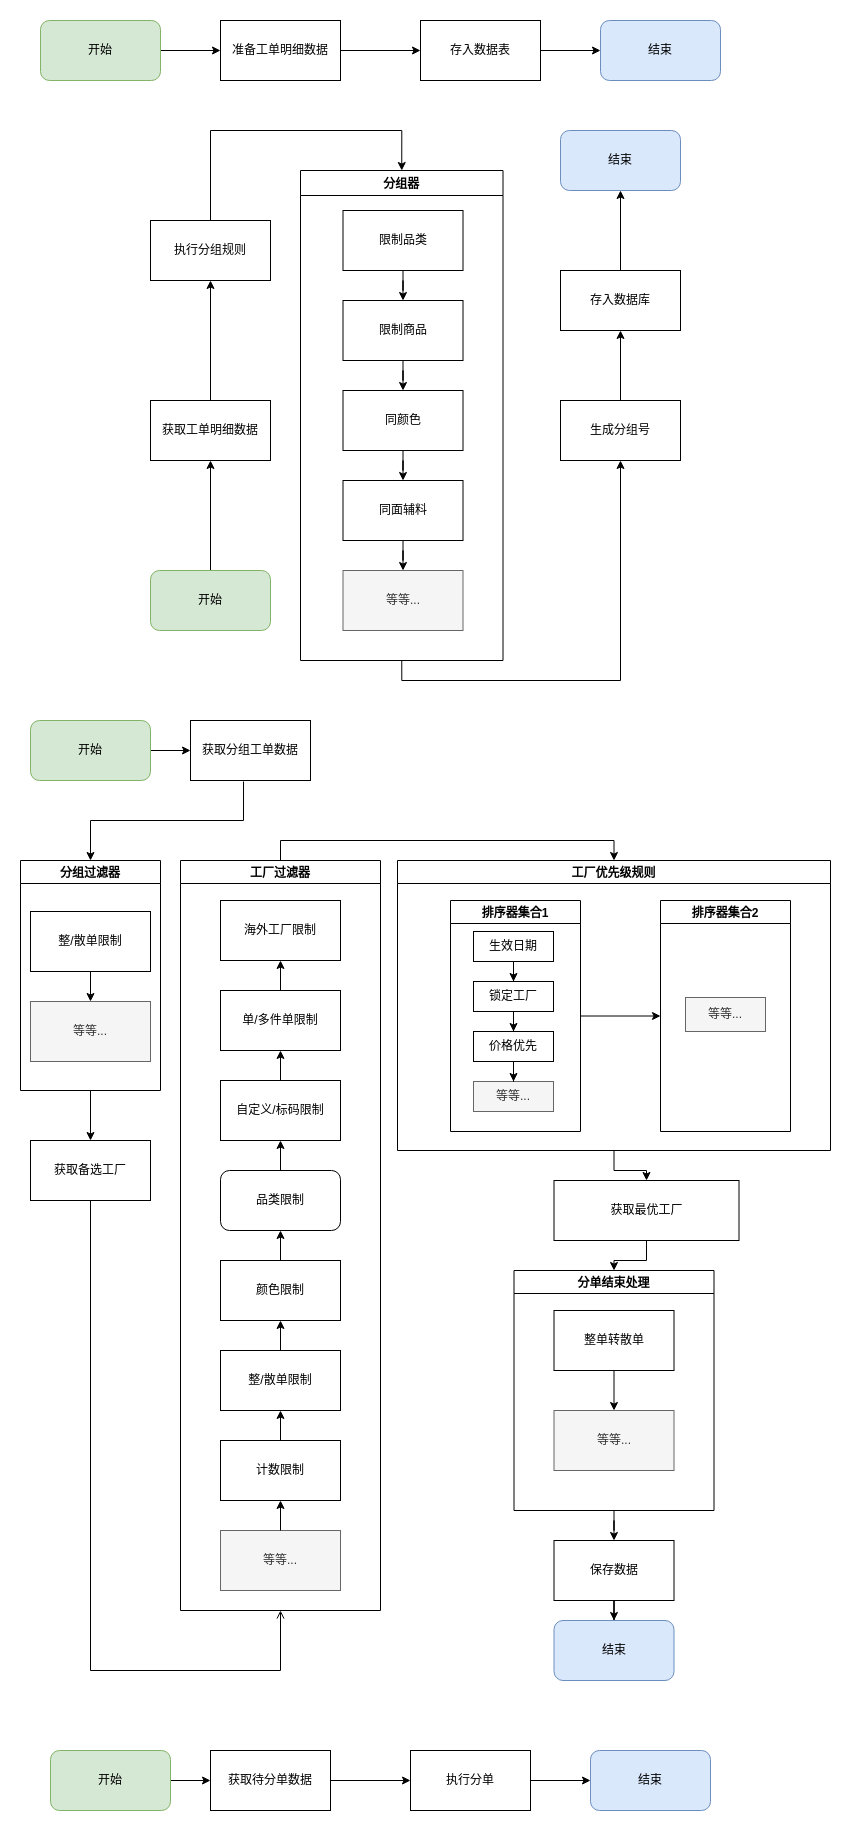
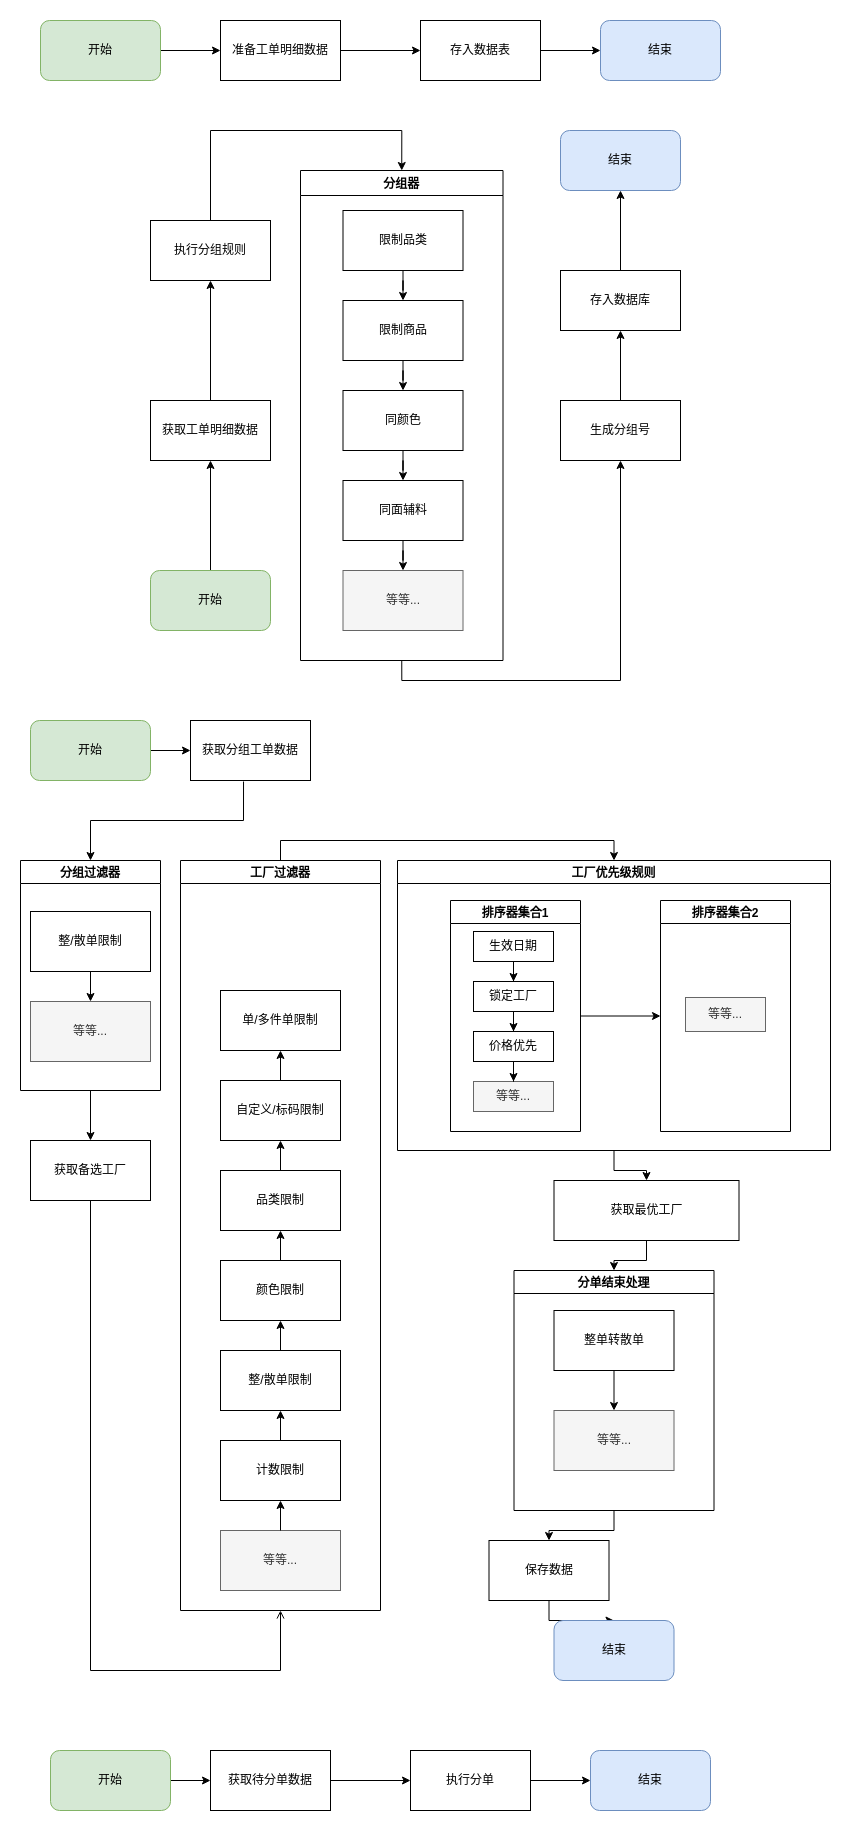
  <mxCell id="0" />
  <mxCell id="1" parent="0" />
  <mxCell id="2" value="" style="edgeStyle=orthogonalEdgeStyle;rounded=0;orthogonalLoop=1;jettySize=auto;html=1;" parent="1" source="3" target="5" edge="1"><mxGeometry relative="1" as="geometry" /></mxCell>
  <mxCell id="3" value="准备工单明细数据" style="rounded=0;whiteSpace=wrap;html=1;" parent="1" vertex="1"><mxGeometry x="220" y="20" width="120" height="60" as="geometry" /></mxCell>
  <mxCell id="4" value="" style="edgeStyle=orthogonalEdgeStyle;rounded=0;orthogonalLoop=1;jettySize=auto;html=1;" parent="1" source="5" target="8" edge="1"><mxGeometry relative="1" as="geometry" /></mxCell>
  <mxCell id="5" value="存入数据表" style="rounded=0;whiteSpace=wrap;html=1;" parent="1" vertex="1"><mxGeometry x="420" y="20" width="120" height="60" as="geometry" /></mxCell>
  <mxCell id="6" value="" style="edgeStyle=orthogonalEdgeStyle;rounded=0;orthogonalLoop=1;jettySize=auto;html=1;" parent="1" source="7" target="3" edge="1"><mxGeometry relative="1" as="geometry" /></mxCell>
  <mxCell id="7" value="开始" style="rounded=1;whiteSpace=wrap;html=1;fillColor=#d5e8d4;strokeColor=#82b366;" parent="1" vertex="1"><mxGeometry x="40" y="20" width="120" height="60" as="geometry" /></mxCell>
  <mxCell id="8" value="结束" style="rounded=1;whiteSpace=wrap;html=1;fillColor=#dae8fc;strokeColor=#6c8ebf;" parent="1" vertex="1"><mxGeometry x="600" y="20" width="120" height="60" as="geometry" /></mxCell>
  <mxCell id="9" value="" style="edgeStyle=orthogonalEdgeStyle;rounded=0;orthogonalLoop=1;jettySize=auto;html=1;" parent="1" source="10" target="30" edge="1"><mxGeometry relative="1" as="geometry" /></mxCell>
  <mxCell id="10" value="开始" style="rounded=1;whiteSpace=wrap;html=1;fillColor=#d5e8d4;strokeColor=#82b366;" parent="1" vertex="1"><mxGeometry x="150" y="570" width="120" height="60" as="geometry" /></mxCell>
  <mxCell id="11" style="edgeStyle=orthogonalEdgeStyle;rounded=0;orthogonalLoop=1;jettySize=auto;html=1;exitX=0.5;exitY=0;exitDx=0;exitDy=0;entryX=0.5;entryY=0;entryDx=0;entryDy=0;" parent="1" source="12" target="19" edge="1"><mxGeometry relative="1" as="geometry"><mxPoint x="430" y="130" as="targetPoint" /><Array as="points"><mxPoint x="210" y="130" /><mxPoint x="401" y="130" /></Array></mxGeometry></mxCell>
  <mxCell id="12" value="执行分组规则" style="rounded=0;whiteSpace=wrap;html=1;" parent="1" vertex="1"><mxGeometry x="150" y="220" width="120" height="60" as="geometry" /></mxCell>
  <mxCell id="13" value="" style="edgeStyle=orthogonalEdgeStyle;rounded=0;orthogonalLoop=1;jettySize=auto;html=1;exitX=0.5;exitY=1;exitDx=0;exitDy=0;entryX=0.5;entryY=1;entryDx=0;entryDy=0;" parent="1" source="19" target="15" edge="1"><mxGeometry relative="1" as="geometry" /></mxCell>
  <mxCell id="14" value="" style="edgeStyle=orthogonalEdgeStyle;rounded=0;orthogonalLoop=1;jettySize=auto;html=1;" parent="1" source="15" target="17" edge="1"><mxGeometry relative="1" as="geometry" /></mxCell>
  <mxCell id="15" value="生成分组号" style="whiteSpace=wrap;html=1;rounded=0;" parent="1" vertex="1"><mxGeometry x="560" y="400" width="120" height="60" as="geometry" /></mxCell>
  <mxCell id="16" value="" style="edgeStyle=orthogonalEdgeStyle;rounded=0;orthogonalLoop=1;jettySize=auto;html=1;" parent="1" source="17" target="18" edge="1"><mxGeometry relative="1" as="geometry" /></mxCell>
  <mxCell id="17" value="存入数据库" style="whiteSpace=wrap;html=1;rounded=0;" parent="1" vertex="1"><mxGeometry x="560" y="270" width="120" height="60" as="geometry" /></mxCell>
  <mxCell id="18" value="结束" style="rounded=1;whiteSpace=wrap;html=1;fillColor=#dae8fc;strokeColor=#6c8ebf;" parent="1" vertex="1"><mxGeometry x="560" y="130" width="120" height="60" as="geometry" /></mxCell>
  <mxCell id="19" value="分组器" style="swimlane;verticalAlign=middle;fillColor=none;startSize=25;" parent="1" vertex="1"><mxGeometry x="300" y="170" width="202.5" height="490" as="geometry"><mxRectangle x="290" y="240" width="90" height="23" as="alternateBounds" /></mxGeometry></mxCell>
  <mxCell id="20" value="限制品类" style="rounded=0;whiteSpace=wrap;html=1;" parent="19" vertex="1"><mxGeometry x="42.5" y="40" width="120" height="60" as="geometry" /></mxCell>
  <mxCell id="21" value="限制商品" style="whiteSpace=wrap;html=1;rounded=0;" parent="19" vertex="1"><mxGeometry x="42.5" y="130" width="120" height="60" as="geometry" /></mxCell>
  <mxCell id="22" value="" style="edgeStyle=orthogonalEdgeStyle;rounded=0;orthogonalLoop=1;jettySize=auto;html=1;" parent="19" source="20" target="21" edge="1"><mxGeometry relative="1" as="geometry" /></mxCell>
  <mxCell id="23" value="同颜色" style="whiteSpace=wrap;html=1;rounded=0;" parent="19" vertex="1"><mxGeometry x="42.5" y="220" width="120" height="60" as="geometry" /></mxCell>
  <mxCell id="24" value="" style="edgeStyle=orthogonalEdgeStyle;rounded=0;orthogonalLoop=1;jettySize=auto;html=1;" parent="19" source="21" target="23" edge="1"><mxGeometry relative="1" as="geometry" /></mxCell>
  <mxCell id="25" value="同面辅料" style="whiteSpace=wrap;html=1;rounded=0;" parent="19" vertex="1"><mxGeometry x="42.5" y="310" width="120" height="60" as="geometry" /></mxCell>
  <mxCell id="26" value="" style="edgeStyle=orthogonalEdgeStyle;rounded=0;orthogonalLoop=1;jettySize=auto;html=1;" parent="19" source="23" target="25" edge="1"><mxGeometry relative="1" as="geometry" /></mxCell>
  <mxCell id="27" value="等等..." style="whiteSpace=wrap;html=1;rounded=0;fillColor=#f5f5f5;strokeColor=#666666;fontColor=#333333;" parent="19" vertex="1"><mxGeometry x="42.5" y="400" width="120" height="60" as="geometry" /></mxCell>
  <mxCell id="28" value="" style="edgeStyle=orthogonalEdgeStyle;rounded=0;orthogonalLoop=1;jettySize=auto;html=1;" parent="19" source="25" target="27" edge="1"><mxGeometry relative="1" as="geometry" /></mxCell>
  <mxCell id="29" style="edgeStyle=orthogonalEdgeStyle;rounded=0;orthogonalLoop=1;jettySize=auto;html=1;" parent="1" source="30" target="12" edge="1"><mxGeometry relative="1" as="geometry" /></mxCell>
  <mxCell id="30" value="获取工单明细数据" style="rounded=0;whiteSpace=wrap;html=1;fillColor=none;verticalAlign=middle;" parent="1" vertex="1"><mxGeometry x="150" y="400" width="120" height="60" as="geometry" /></mxCell>
  <mxCell id="31" value="" style="edgeStyle=orthogonalEdgeStyle;rounded=0;orthogonalLoop=1;jettySize=auto;html=1;" parent="1" source="32" target="34" edge="1"><mxGeometry relative="1" as="geometry" /></mxCell>
  <mxCell id="32" value="开始" style="rounded=1;whiteSpace=wrap;html=1;fillColor=#d5e8d4;verticalAlign=middle;strokeColor=#82b366;" parent="1" vertex="1"><mxGeometry x="30" y="720" width="120" height="60" as="geometry" /></mxCell>
  <mxCell id="33" style="edgeStyle=orthogonalEdgeStyle;rounded=0;orthogonalLoop=1;jettySize=auto;html=1;entryX=0.5;entryY=0;entryDx=0;entryDy=0;exitX=0.442;exitY=1.017;exitDx=0;exitDy=0;exitPerimeter=0;" parent="1" source="34" target="36" edge="1"><mxGeometry relative="1" as="geometry" /></mxCell>
  <mxCell id="34" value="获取分组工单数据" style="rounded=0;whiteSpace=wrap;html=1;fillColor=none;verticalAlign=middle;" parent="1" vertex="1"><mxGeometry x="190" y="720" width="120" height="60" as="geometry" /></mxCell>
  <mxCell id="35" value="" style="edgeStyle=orthogonalEdgeStyle;rounded=0;orthogonalLoop=1;jettySize=auto;html=1;" parent="1" source="36" target="41" edge="1"><mxGeometry relative="1" as="geometry" /></mxCell>
  <mxCell id="36" value="分组过滤器" style="swimlane;fillColor=none;verticalAlign=middle;" parent="1" vertex="1"><mxGeometry x="20" y="860" width="140" height="230" as="geometry" /></mxCell>
  <mxCell id="37" value="整/散单限制" style="whiteSpace=wrap;html=1;fillColor=none;verticalAlign=middle;" parent="36" vertex="1"><mxGeometry x="10" y="51" width="120" height="60" as="geometry" /></mxCell>
  <mxCell id="38" value="等等..." style="whiteSpace=wrap;html=1;fillColor=#f5f5f5;strokeColor=#666666;fontColor=#333333;" parent="36" vertex="1"><mxGeometry x="10" y="141" width="120" height="60" as="geometry" /></mxCell>
  <mxCell id="39" value="" style="edgeStyle=orthogonalEdgeStyle;rounded=0;orthogonalLoop=1;jettySize=auto;html=1;" parent="36" source="37" target="38" edge="1"><mxGeometry relative="1" as="geometry" /></mxCell>
  <mxCell id="40" style="edgeStyle=orthogonalEdgeStyle;rounded=0;orthogonalLoop=1;jettySize=auto;html=1;entryX=0.5;entryY=1;entryDx=0;entryDy=0;exitX=0.5;exitY=1;exitDx=0;exitDy=0;endArrow=open;" parent="1" source="41" target="43" edge="1"><mxGeometry relative="1" as="geometry"><mxPoint x="409" y="1570" as="targetPoint" /><Array as="points"><mxPoint x="90" y="1670" /><mxPoint x="280" y="1670" /></Array></mxGeometry></mxCell>
  <mxCell id="41" value="获取备选工厂" style="whiteSpace=wrap;html=1;fontStyle=0;fillColor=none;startSize=23;" parent="1" vertex="1"><mxGeometry x="30" y="1140" width="120" height="60" as="geometry" /></mxCell>
  <mxCell id="42" style="edgeStyle=orthogonalEdgeStyle;rounded=0;orthogonalLoop=1;jettySize=auto;html=1;entryX=0.5;entryY=0;entryDx=0;entryDy=0;exitX=0.5;exitY=0;exitDx=0;exitDy=0;" parent="1" source="43" target="60" edge="1"><mxGeometry relative="1" as="geometry" /></mxCell>
  <mxCell id="43" value="工厂过滤器" style="swimlane;fillColor=none;verticalAlign=middle;" parent="1" vertex="1"><mxGeometry x="180" y="860" width="200" height="750" as="geometry"><mxRectangle x="414" y="840" width="90" height="23" as="alternateBounds" /></mxGeometry></mxCell>
- <mxCell id="44" value="海外工厂限制" style="rounded=0;whiteSpace=wrap;html=1;fillColor=none;verticalAlign=middle;" parent="43" vertex="1"><mxGeometry x="40" y="40" width="120" height="60" as="geometry" /></mxCell>
  <mxCell id="45" value="单/多件单限制" style="whiteSpace=wrap;html=1;rounded=0;fillColor=none;" parent="43" vertex="1"><mxGeometry x="40" y="130" width="120" height="60" as="geometry" /></mxCell>
- <mxCell id="46" value="" style="edgeStyle=orthogonalEdgeStyle;rounded=0;orthogonalLoop=1;jettySize=auto;html=1;" parent="43" source="45" target="44" edge="1"><mxGeometry relative="1" as="geometry" /></mxCell>
  <mxCell id="47" value="自定义/标码限制" style="whiteSpace=wrap;html=1;rounded=0;fillColor=none;" parent="43" vertex="1"><mxGeometry x="40" y="220" width="120" height="60" as="geometry" /></mxCell>
  <mxCell id="48" value="" style="edgeStyle=orthogonalEdgeStyle;rounded=0;orthogonalLoop=1;jettySize=auto;html=1;" parent="43" source="47" target="45" edge="1"><mxGeometry relative="1" as="geometry" /></mxCell>
- <mxCell id="49" value="品类限制" style="whiteSpace=wrap;html=1;fillColor=none;rounded=1;" parent="43" vertex="1"><mxGeometry x="40" y="310" width="120" height="60" as="geometry" /></mxCell>
+ <mxCell id="49" value="品类限制" style="whiteSpace=wrap;html=1;rounded=0;fillColor=none;" parent="43" vertex="1"><mxGeometry x="40" y="310" width="120" height="60" as="geometry" /></mxCell>
  <mxCell id="50" value="" style="edgeStyle=orthogonalEdgeStyle;rounded=0;orthogonalLoop=1;jettySize=auto;html=1;" parent="43" source="49" target="47" edge="1"><mxGeometry relative="1" as="geometry" /></mxCell>
  <mxCell id="51" value="颜色限制" style="whiteSpace=wrap;html=1;rounded=0;fillColor=none;" parent="43" vertex="1"><mxGeometry x="40" y="400" width="120" height="60" as="geometry" /></mxCell>
  <mxCell id="52" value="" style="edgeStyle=orthogonalEdgeStyle;rounded=0;orthogonalLoop=1;jettySize=auto;html=1;" parent="43" source="51" target="49" edge="1"><mxGeometry relative="1" as="geometry" /></mxCell>
  <mxCell id="53" value="整/散单限制" style="whiteSpace=wrap;html=1;rounded=0;fillColor=none;" parent="43" vertex="1"><mxGeometry x="40" y="490" width="120" height="60" as="geometry" /></mxCell>
  <mxCell id="54" value="" style="edgeStyle=orthogonalEdgeStyle;rounded=0;orthogonalLoop=1;jettySize=auto;html=1;" parent="43" source="53" target="51" edge="1"><mxGeometry relative="1" as="geometry" /></mxCell>
  <mxCell id="55" value="计数限制" style="whiteSpace=wrap;html=1;rounded=0;fillColor=none;" parent="43" vertex="1"><mxGeometry x="40" y="580" width="120" height="60" as="geometry" /></mxCell>
  <mxCell id="56" value="" style="edgeStyle=orthogonalEdgeStyle;rounded=0;orthogonalLoop=1;jettySize=auto;html=1;" parent="43" source="55" target="53" edge="1"><mxGeometry relative="1" as="geometry" /></mxCell>
  <mxCell id="57" value="等等..." style="whiteSpace=wrap;html=1;rounded=0;fillColor=#f5f5f5;strokeColor=#666666;fontColor=#333333;" parent="43" vertex="1"><mxGeometry x="40" y="670" width="120" height="60" as="geometry" /></mxCell>
  <mxCell id="58" value="" style="edgeStyle=orthogonalEdgeStyle;rounded=0;orthogonalLoop=1;jettySize=auto;html=1;" parent="43" source="57" target="55" edge="1"><mxGeometry relative="1" as="geometry" /></mxCell>
  <mxCell id="59" value="" style="edgeStyle=orthogonalEdgeStyle;rounded=0;orthogonalLoop=1;jettySize=auto;html=1;" parent="1" source="60" target="73" edge="1"><mxGeometry relative="1" as="geometry" /></mxCell>
  <mxCell id="60" value="工厂优先级规则" style="swimlane;fillColor=none;verticalAlign=middle;" parent="1" vertex="1"><mxGeometry x="397" y="860" width="433" height="290" as="geometry" /></mxCell>
  <mxCell id="61" value="" style="edgeStyle=orthogonalEdgeStyle;rounded=0;orthogonalLoop=1;jettySize=auto;html=1;entryX=0;entryY=0.5;entryDx=0;entryDy=0;" parent="60" source="62" target="70" edge="1"><mxGeometry relative="1" as="geometry"><mxPoint x="253" y="156" as="targetPoint" /></mxGeometry></mxCell>
  <mxCell id="62" value="排序器集合1" style="swimlane;fillColor=none;verticalAlign=middle;" parent="60" vertex="1"><mxGeometry x="53" y="40" width="130" height="231" as="geometry" /></mxCell>
  <mxCell id="63" value="锁定工厂" style="rounded=0;whiteSpace=wrap;html=1;fillColor=none;verticalAlign=middle;" parent="62" vertex="1"><mxGeometry x="23" y="81" width="80" height="30" as="geometry" /></mxCell>
  <mxCell id="64" value="价格优先" style="rounded=0;whiteSpace=wrap;html=1;fillColor=none;verticalAlign=middle;" parent="62" vertex="1"><mxGeometry x="23" y="131" width="80" height="30" as="geometry" /></mxCell>
  <mxCell id="65" value="" style="edgeStyle=orthogonalEdgeStyle;rounded=0;orthogonalLoop=1;jettySize=auto;html=1;" parent="62" source="63" target="64" edge="1"><mxGeometry relative="1" as="geometry" /></mxCell>
  <mxCell id="66" value="生效日期" style="rounded=0;whiteSpace=wrap;html=1;fillColor=none;verticalAlign=middle;" parent="62" vertex="1"><mxGeometry x="23" y="31" width="80" height="30" as="geometry" /></mxCell>
  <mxCell id="67" value="" style="edgeStyle=orthogonalEdgeStyle;rounded=0;orthogonalLoop=1;jettySize=auto;html=1;" parent="62" source="66" target="63" edge="1"><mxGeometry relative="1" as="geometry" /></mxCell>
  <mxCell id="68" value="等等..." style="rounded=0;whiteSpace=wrap;html=1;fillColor=#f5f5f5;verticalAlign=middle;strokeColor=#666666;fontColor=#333333;" parent="62" vertex="1"><mxGeometry x="23" y="181" width="80" height="30" as="geometry" /></mxCell>
  <mxCell id="69" value="" style="edgeStyle=orthogonalEdgeStyle;rounded=0;orthogonalLoop=1;jettySize=auto;html=1;" parent="62" source="64" target="68" edge="1"><mxGeometry relative="1" as="geometry" /></mxCell>
  <mxCell id="70" value="排序器集合2" style="swimlane;fillColor=none;verticalAlign=middle;" parent="60" vertex="1"><mxGeometry x="263" y="40" width="130" height="231" as="geometry" /></mxCell>
  <mxCell id="71" value="等等..." style="rounded=0;whiteSpace=wrap;html=1;fillColor=#f5f5f5;verticalAlign=middle;strokeColor=#666666;fontColor=#333333;" parent="70" vertex="1"><mxGeometry x="25" y="97" width="80" height="34" as="geometry" /></mxCell>
  <mxCell id="72" value="" style="edgeStyle=orthogonalEdgeStyle;rounded=0;orthogonalLoop=1;jettySize=auto;html=1;entryX=0.5;entryY=0;entryDx=0;entryDy=0;" parent="1" source="73" target="85" edge="1"><mxGeometry relative="1" as="geometry" /></mxCell>
  <mxCell id="73" value="获取最优工厂" style="whiteSpace=wrap;html=1;fontStyle=0;fillColor=none;startSize=23;" parent="1" vertex="1"><mxGeometry x="553.5" y="1180" width="185" height="60" as="geometry" /></mxCell>
  <mxCell id="74" value="" style="edgeStyle=orthogonalEdgeStyle;rounded=0;orthogonalLoop=1;jettySize=auto;html=1;" parent="1" source="75" target="76" edge="1"><mxGeometry relative="1" as="geometry" /></mxCell>
- <mxCell id="75" value="保存数据" style="whiteSpace=wrap;html=1;fontStyle=0;fillColor=none;startSize=23;" parent="1" vertex="1"><mxGeometry x="553.5" y="1540" width="120" height="60" as="geometry" /></mxCell>
+ <mxCell id="75" value="保存数据" style="whiteSpace=wrap;html=1;fontStyle=0;fillColor=none;startSize=23;" parent="1" vertex="1"><mxGeometry x="488.5" y="1540" width="120" height="60" as="geometry" /></mxCell>
  <mxCell id="76" value="结束" style="rounded=1;whiteSpace=wrap;html=1;fillColor=#dae8fc;verticalAlign=middle;strokeColor=#6c8ebf;" parent="1" vertex="1"><mxGeometry x="553.5" y="1620" width="120" height="60" as="geometry" /></mxCell>
  <mxCell id="77" value="" style="edgeStyle=orthogonalEdgeStyle;rounded=0;orthogonalLoop=1;jettySize=auto;html=1;" parent="1" source="78" target="80" edge="1"><mxGeometry relative="1" as="geometry" /></mxCell>
  <mxCell id="78" value="开始" style="rounded=1;whiteSpace=wrap;html=1;fillColor=#d5e8d4;verticalAlign=middle;strokeColor=#82b366;" parent="1" vertex="1"><mxGeometry x="50" y="1750" width="120" height="60" as="geometry" /></mxCell>
  <mxCell id="79" value="" style="edgeStyle=orthogonalEdgeStyle;rounded=0;orthogonalLoop=1;jettySize=auto;html=1;" parent="1" source="80" target="82" edge="1"><mxGeometry relative="1" as="geometry" /></mxCell>
  <mxCell id="80" value="获取待分单数据" style="rounded=0;whiteSpace=wrap;html=1;fillColor=none;verticalAlign=middle;" parent="1" vertex="1"><mxGeometry x="210" y="1750" width="120" height="60" as="geometry" /></mxCell>
  <mxCell id="81" value="" style="edgeStyle=orthogonalEdgeStyle;rounded=0;orthogonalLoop=1;jettySize=auto;html=1;" parent="1" source="82" target="83" edge="1"><mxGeometry relative="1" as="geometry" /></mxCell>
  <mxCell id="82" value="执行分单" style="whiteSpace=wrap;html=1;rounded=0;fillColor=none;" parent="1" vertex="1"><mxGeometry x="410" y="1750" width="120" height="60" as="geometry" /></mxCell>
  <mxCell id="83" value="结束" style="rounded=1;whiteSpace=wrap;html=1;fillColor=#dae8fc;verticalAlign=middle;strokeColor=#6c8ebf;" parent="1" vertex="1"><mxGeometry x="590" y="1750" width="120" height="60" as="geometry" /></mxCell>
  <mxCell id="84" style="edgeStyle=orthogonalEdgeStyle;rounded=0;orthogonalLoop=1;jettySize=auto;html=1;entryX=0.5;entryY=0;entryDx=0;entryDy=0;" edge="1" parent="1" source="85" target="75"><mxGeometry relative="1" as="geometry" /></mxCell>
  <mxCell id="85" value="分单结束处理" style="swimlane;" vertex="1" parent="1"><mxGeometry x="513.5" y="1270" width="200" height="240" as="geometry" /></mxCell>
  <mxCell id="86" value="" style="edgeStyle=orthogonalEdgeStyle;rounded=0;orthogonalLoop=1;jettySize=auto;html=1;" edge="1" parent="85" source="87" target="88"><mxGeometry relative="1" as="geometry" /></mxCell>
  <mxCell id="87" value="整单转散单" style="rounded=0;whiteSpace=wrap;html=1;" vertex="1" parent="85"><mxGeometry x="40" y="40" width="120" height="60" as="geometry" /></mxCell>
  <mxCell id="88" value="等等..." style="whiteSpace=wrap;html=1;rounded=0;fillColor=#f5f5f5;strokeColor=#666666;fontColor=#333333;" vertex="1" parent="85"><mxGeometry x="40" y="140" width="120" height="60" as="geometry" /></mxCell>
